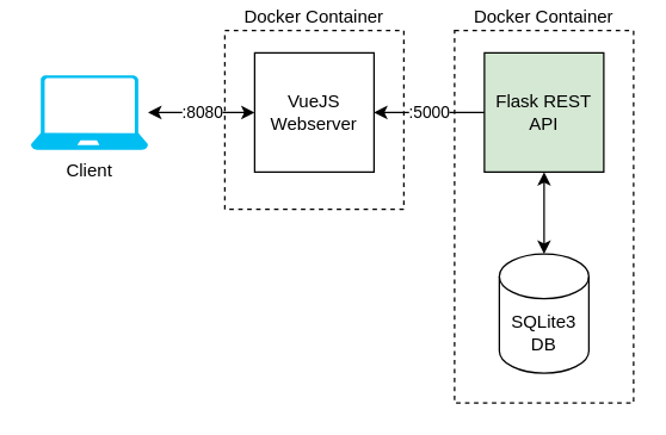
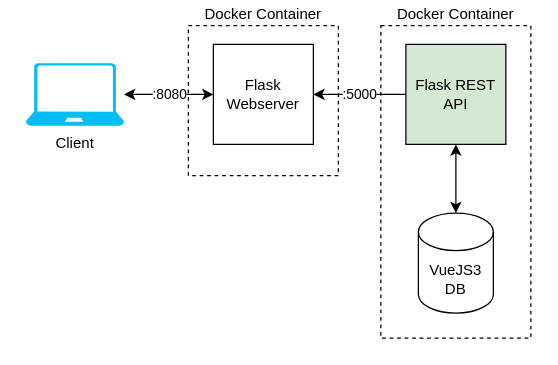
  <mxCell id="0" />
  <mxCell id="1" parent="0" />
  <mxCell id="2" value=":8080" style="html=1;startArrow=classic;startFill=1;" edge="1" parent="1" source="3" target="5"><mxGeometry relative="1" as="geometry" /></mxCell>
  <mxCell id="3" value="Client" style="verticalLabelPosition=bottom;html=1;verticalAlign=top;align=center;strokeColor=none;fillColor=#00BEF2;shape=mxgraph.azure.laptop;pointerEvents=1;" vertex="1" parent="1"><mxGeometry x="20" y="50" width="78.57" height="50" as="geometry" /></mxCell>
  <mxCell id="4" value=":5000" style="edgeStyle=none;html=1;entryX=0;entryY=0.5;entryDx=0;entryDy=0;strokeColor=default;startArrow=classic;startFill=1;endArrow=none;" edge="1" parent="1" source="5" target="6"><mxGeometry relative="1" as="geometry"><mxPoint x="370" y="75" as="targetPoint" /></mxGeometry></mxCell>
- <mxCell id="5" value="VueJS Webserver" style="whiteSpace=wrap;html=1;aspect=fixed;" vertex="1" parent="1"><mxGeometry x="170" y="35" width="80" height="80" as="geometry" /></mxCell>
+ <mxCell id="5" value="Flask Webserver" style="whiteSpace=wrap;html=1;aspect=fixed;" vertex="1" parent="1"><mxGeometry x="170" y="35" width="80" height="80" as="geometry" /></mxCell>
  <mxCell id="6" value="Flask REST API" style="whiteSpace=wrap;html=1;aspect=fixed;fillColor=#d5e8d4;" vertex="1" parent="1"><mxGeometry x="324" y="35" width="80" height="80" as="geometry" /></mxCell>
  <mxCell id="7" value="" style="edgeStyle=none;html=1;startArrow=classic;startFill=1;strokeColor=default;" edge="1" parent="1" source="8" target="6"><mxGeometry relative="1" as="geometry" /></mxCell>
- <mxCell id="8" value="SQLite3 DB" style="shape=cylinder3;whiteSpace=wrap;html=1;boundedLbl=1;backgroundOutline=1;size=15;" vertex="1" parent="1"><mxGeometry x="334" y="170" width="60" height="80" as="geometry" /></mxCell>
+ <mxCell id="8" value="VueJS3 DB" style="shape=cylinder3;whiteSpace=wrap;html=1;boundedLbl=1;backgroundOutline=1;size=15;" vertex="1" parent="1"><mxGeometry x="334" y="170" width="60" height="80" as="geometry" /></mxCell>
  <mxCell id="9" value="Docker Container" style="rounded=0;whiteSpace=wrap;html=1;fillColor=none;dashed=1;labelPosition=center;verticalLabelPosition=top;align=center;verticalAlign=bottom;" vertex="1" parent="1"><mxGeometry x="150" y="20" width="120" height="120" as="geometry" /></mxCell>
  <mxCell id="10" value="Docker Container" style="rounded=0;whiteSpace=wrap;html=1;fillColor=none;dashed=1;labelPosition=center;verticalLabelPosition=top;align=center;verticalAlign=bottom;" vertex="1" parent="1"><mxGeometry x="304" y="20" width="120" height="250" as="geometry" /></mxCell>
